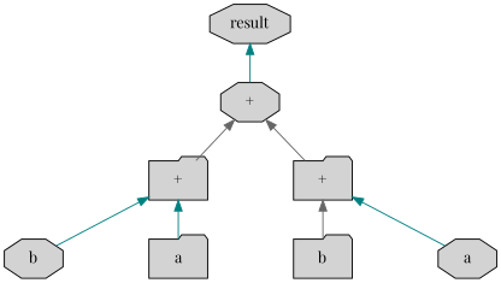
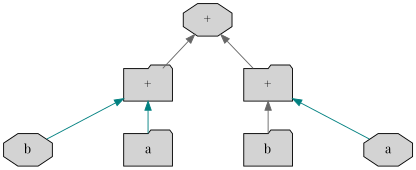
  digraph {
    nodesep=1.1
    rankdir=BT
    fontname="Playfair Display"
    node [shape=octagon style=filled fontname="Playfair Display"]
    edge [color=teal fontname="Playfair Display"]
    n1 [label=b]
    n2 [label="+" shape=folder]
    n3 [label=a shape=folder]
    n4 [label="+"]
    n5 [label=b shape=folder]
    n6 [label="+" shape=folder]
    n7 [label=a]
-   n8 [label=result]
    n1 -> n2
    n2 -> n4 [color=gray40]
    n3 -> n2
-   n4 -> n8
    n5 -> n6 [color=gray40]
    n6 -> n4 [color=gray40]
    n7 -> n6
  }
